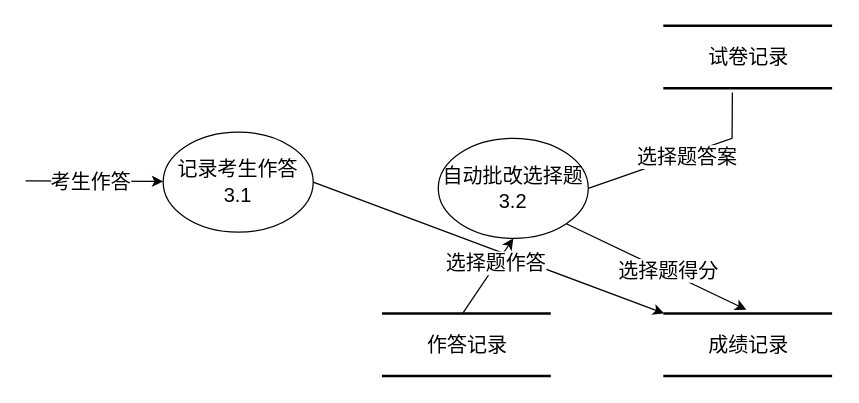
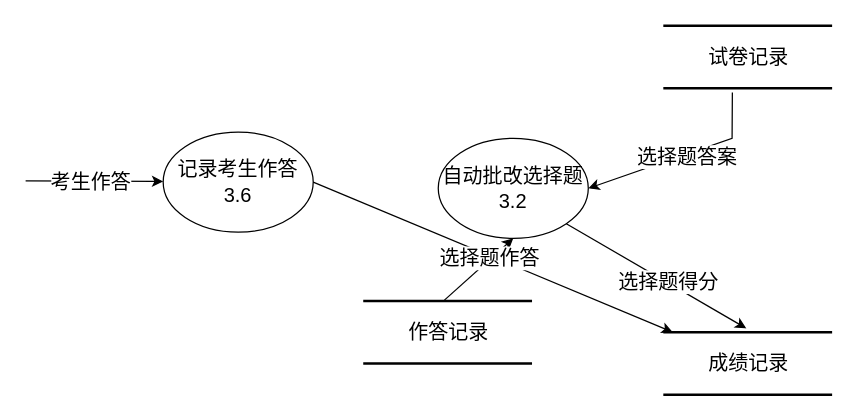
  <mxCell id="0" />
  <mxCell id="1" parent="0" />
- <mxCell id="2" value="&lt;font style=&quot;font-size: 16px;&quot;&gt;作答记录&lt;/font&gt;" style="html=1;rounded=0;shadow=0;comic=0;labelBackgroundColor=none;strokeWidth=2;fontFamily=Verdana;fontSize=12;align=center;shape=mxgraph.ios7ui.horLines;" vertex="1" parent="1"><mxGeometry x="305" y="250" width="135" height="50" as="geometry" /></mxCell>
- <mxCell id="3" value="&lt;font style=&quot;font-size: 16px;&quot;&gt;成绩记录&lt;/font&gt;" style="html=1;rounded=0;shadow=0;comic=0;labelBackgroundColor=none;strokeWidth=2;fontFamily=Verdana;fontSize=12;align=center;shape=mxgraph.ios7ui.horLines;" vertex="1" parent="1"><mxGeometry x="530" y="250" width="135" height="50" as="geometry" /></mxCell>
- <mxCell id="4" value="记录考生作答&lt;br style=&quot;font-size: 16px;&quot;&gt;3.1" style="ellipse;whiteSpace=wrap;html=1;fontSize=16;" vertex="1" parent="1"><mxGeometry x="130" y="105" width="120" height="80" as="geometry" /></mxCell>
+ <mxCell id="2" value="&lt;font style=&quot;font-size: 16px;&quot;&gt;作答记录&lt;/font&gt;" style="html=1;rounded=0;shadow=0;comic=0;labelBackgroundColor=none;strokeWidth=2;fontFamily=Verdana;fontSize=12;align=center;shape=mxgraph.ios7ui.horLines;" vertex="1" parent="1"><mxGeometry x="290" y="240" width="135" height="50" as="geometry" /></mxCell>
+ <mxCell id="3" value="&lt;font style=&quot;font-size: 16px;&quot;&gt;成绩记录&lt;/font&gt;" style="html=1;rounded=0;shadow=0;comic=0;labelBackgroundColor=none;strokeWidth=2;fontFamily=Verdana;fontSize=12;align=center;shape=mxgraph.ios7ui.horLines;" vertex="1" parent="1"><mxGeometry x="530" y="265" width="135" height="50" as="geometry" /></mxCell>
+ <mxCell id="4" value="记录考生作答&lt;br style=&quot;font-size: 16px;&quot;&gt;3.6" style="ellipse;whiteSpace=wrap;html=1;fontSize=16;" vertex="1" parent="1"><mxGeometry x="130" y="105" width="120" height="80" as="geometry" /></mxCell>
  <mxCell id="5" value="" style="endArrow=classic;html=1;rounded=0;entryX=0;entryY=0.5;entryDx=0;entryDy=0;" edge="1" parent="1"><mxGeometry width="50" height="50" relative="1" as="geometry"><mxPoint x="20" y="144" as="sourcePoint" /><mxPoint x="130" y="144.41" as="targetPoint" /></mxGeometry></mxCell>
  <mxCell id="6" value="&lt;span style=&quot;font-size: 16px;&quot;&gt;考生作答&lt;br&gt;&lt;/span&gt;" style="edgeLabel;html=1;align=center;verticalAlign=middle;resizable=0;points=[];" vertex="1" connectable="0" parent="5"><mxGeometry x="0.248" y="-2" relative="1" as="geometry"><mxPoint x="-17" y="-2" as="offset" /></mxGeometry></mxCell>
  <mxCell id="7" value="&lt;font style=&quot;font-size: 16px;&quot;&gt;试卷记录&lt;/font&gt;" style="html=1;rounded=0;shadow=0;comic=0;labelBackgroundColor=none;strokeWidth=2;fontFamily=Verdana;fontSize=12;align=center;shape=mxgraph.ios7ui.horLines;" vertex="1" parent="1"><mxGeometry x="530" y="20" width="135" height="50" as="geometry" /></mxCell>
  <mxCell id="8" value="自动批改选择题&lt;br style=&quot;font-size: 16px;&quot;&gt;3.2" style="ellipse;whiteSpace=wrap;html=1;fontSize=16;" vertex="1" parent="1"><mxGeometry x="350" y="110" width="120" height="80" as="geometry" /></mxCell>
  <mxCell id="9" value="" style="endArrow=classic;html=1;rounded=0;exitX=1;exitY=0.5;exitDx=0;exitDy=0;" edge="1" parent="1" source="4" target="3"><mxGeometry width="50" height="50" relative="1" as="geometry"><mxPoint x="350" y="190" as="sourcePoint" /><mxPoint x="400" y="140" as="targetPoint" /></mxGeometry></mxCell>
- <mxCell id="10" value="" style="endArrow=none;html=1;rounded=0;exitX=0.409;exitY=1.068;exitDx=0;exitDy=0;exitPerimeter=0;entryX=1;entryY=0.5;entryDx=0;entryDy=0;" edge="1" parent="1" source="7" target="8"><mxGeometry width="50" height="50" relative="1" as="geometry"><mxPoint x="600" y="170" as="sourcePoint" /><mxPoint x="650" y="120" as="targetPoint" /><Array as="points"><mxPoint x="585" y="110" /></Array></mxGeometry></mxCell>
+ <mxCell id="10" value="" style="endArrow=classic;html=1;rounded=0;exitX=0.409;exitY=1.068;exitDx=0;exitDy=0;exitPerimeter=0;entryX=1;entryY=0.5;entryDx=0;entryDy=0;" edge="1" parent="1" source="7" target="8"><mxGeometry width="50" height="50" relative="1" as="geometry"><mxPoint x="600" y="170" as="sourcePoint" /><mxPoint x="650" y="120" as="targetPoint" /><Array as="points"><mxPoint x="585" y="110" /></Array></mxGeometry></mxCell>
  <mxCell id="11" value="&lt;font style=&quot;font-size: 16px;&quot;&gt;选择题答案&lt;/font&gt;" style="edgeLabel;html=1;align=center;verticalAlign=middle;resizable=0;points=[];" vertex="1" connectable="0" parent="10"><mxGeometry x="-0.045" y="2" relative="1" as="geometry"><mxPoint as="offset" /></mxGeometry></mxCell>
  <mxCell id="12" value="" style="endArrow=classic;html=1;rounded=0;exitX=0.481;exitY=-0.012;exitDx=0;exitDy=0;exitPerimeter=0;entryX=0.5;entryY=1;entryDx=0;entryDy=0;" edge="1" parent="1" source="2" target="8"><mxGeometry width="50" height="50" relative="1" as="geometry"><mxPoint x="380" y="230" as="sourcePoint" /><mxPoint x="430" y="180" as="targetPoint" /></mxGeometry></mxCell>
  <mxCell id="13" value="&lt;font style=&quot;font-size: 16px;&quot;&gt;选择题作答&lt;/font&gt;" style="edgeLabel;html=1;align=center;verticalAlign=middle;resizable=0;points=[];" vertex="1" connectable="0" parent="12"><mxGeometry x="0.316" y="1" relative="1" as="geometry"><mxPoint as="offset" /></mxGeometry></mxCell>
  <mxCell id="14" value="" style="endArrow=classic;html=1;rounded=0;exitX=1;exitY=1;exitDx=0;exitDy=0;entryX=0.492;entryY=-0.06;entryDx=0;entryDy=0;entryPerimeter=0;" edge="1" parent="1" source="8" target="3"><mxGeometry width="50" height="50" relative="1" as="geometry"><mxPoint x="700" y="190" as="sourcePoint" /><mxPoint x="750" y="140" as="targetPoint" /></mxGeometry></mxCell>
  <mxCell id="15" value="&lt;font style=&quot;font-size: 16px;&quot;&gt;选择题得分&lt;/font&gt;" style="edgeLabel;html=1;align=center;verticalAlign=middle;resizable=0;points=[];" vertex="1" connectable="0" parent="14"><mxGeometry x="0.112" y="1" relative="1" as="geometry"><mxPoint as="offset" /></mxGeometry></mxCell>
